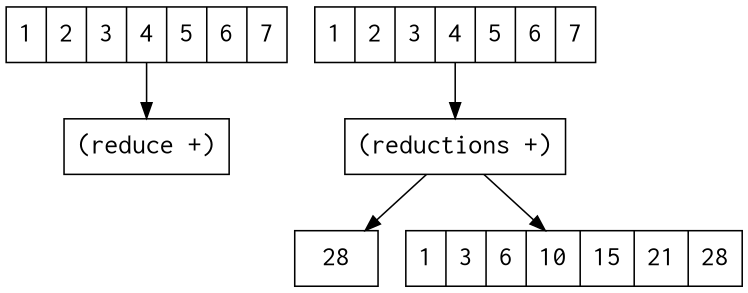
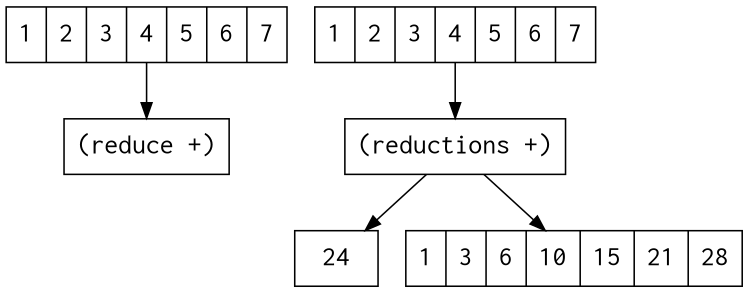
  digraph {
    rank=2
    node [fontname=Inconsolata fontsize=18 shape=record]
    n1 [label="1|2|3|4|5|6|7"]
    n2 [label="(reduce +)" shape=box]
-   n3 [label=28]
+   n3 [label=24]
    n4 [label="1|2|3|4|5|6|7"]
    n5 [label="(reductions +)" shape=box]
    n6 [label="1|3|6|10|15|21|28"]
    subgraph sub_1 {
      n1
      n2
      n3
    }
    n1 -> n2
    n4 -> n5
    n5 -> n3
    n5 -> n6
  }
